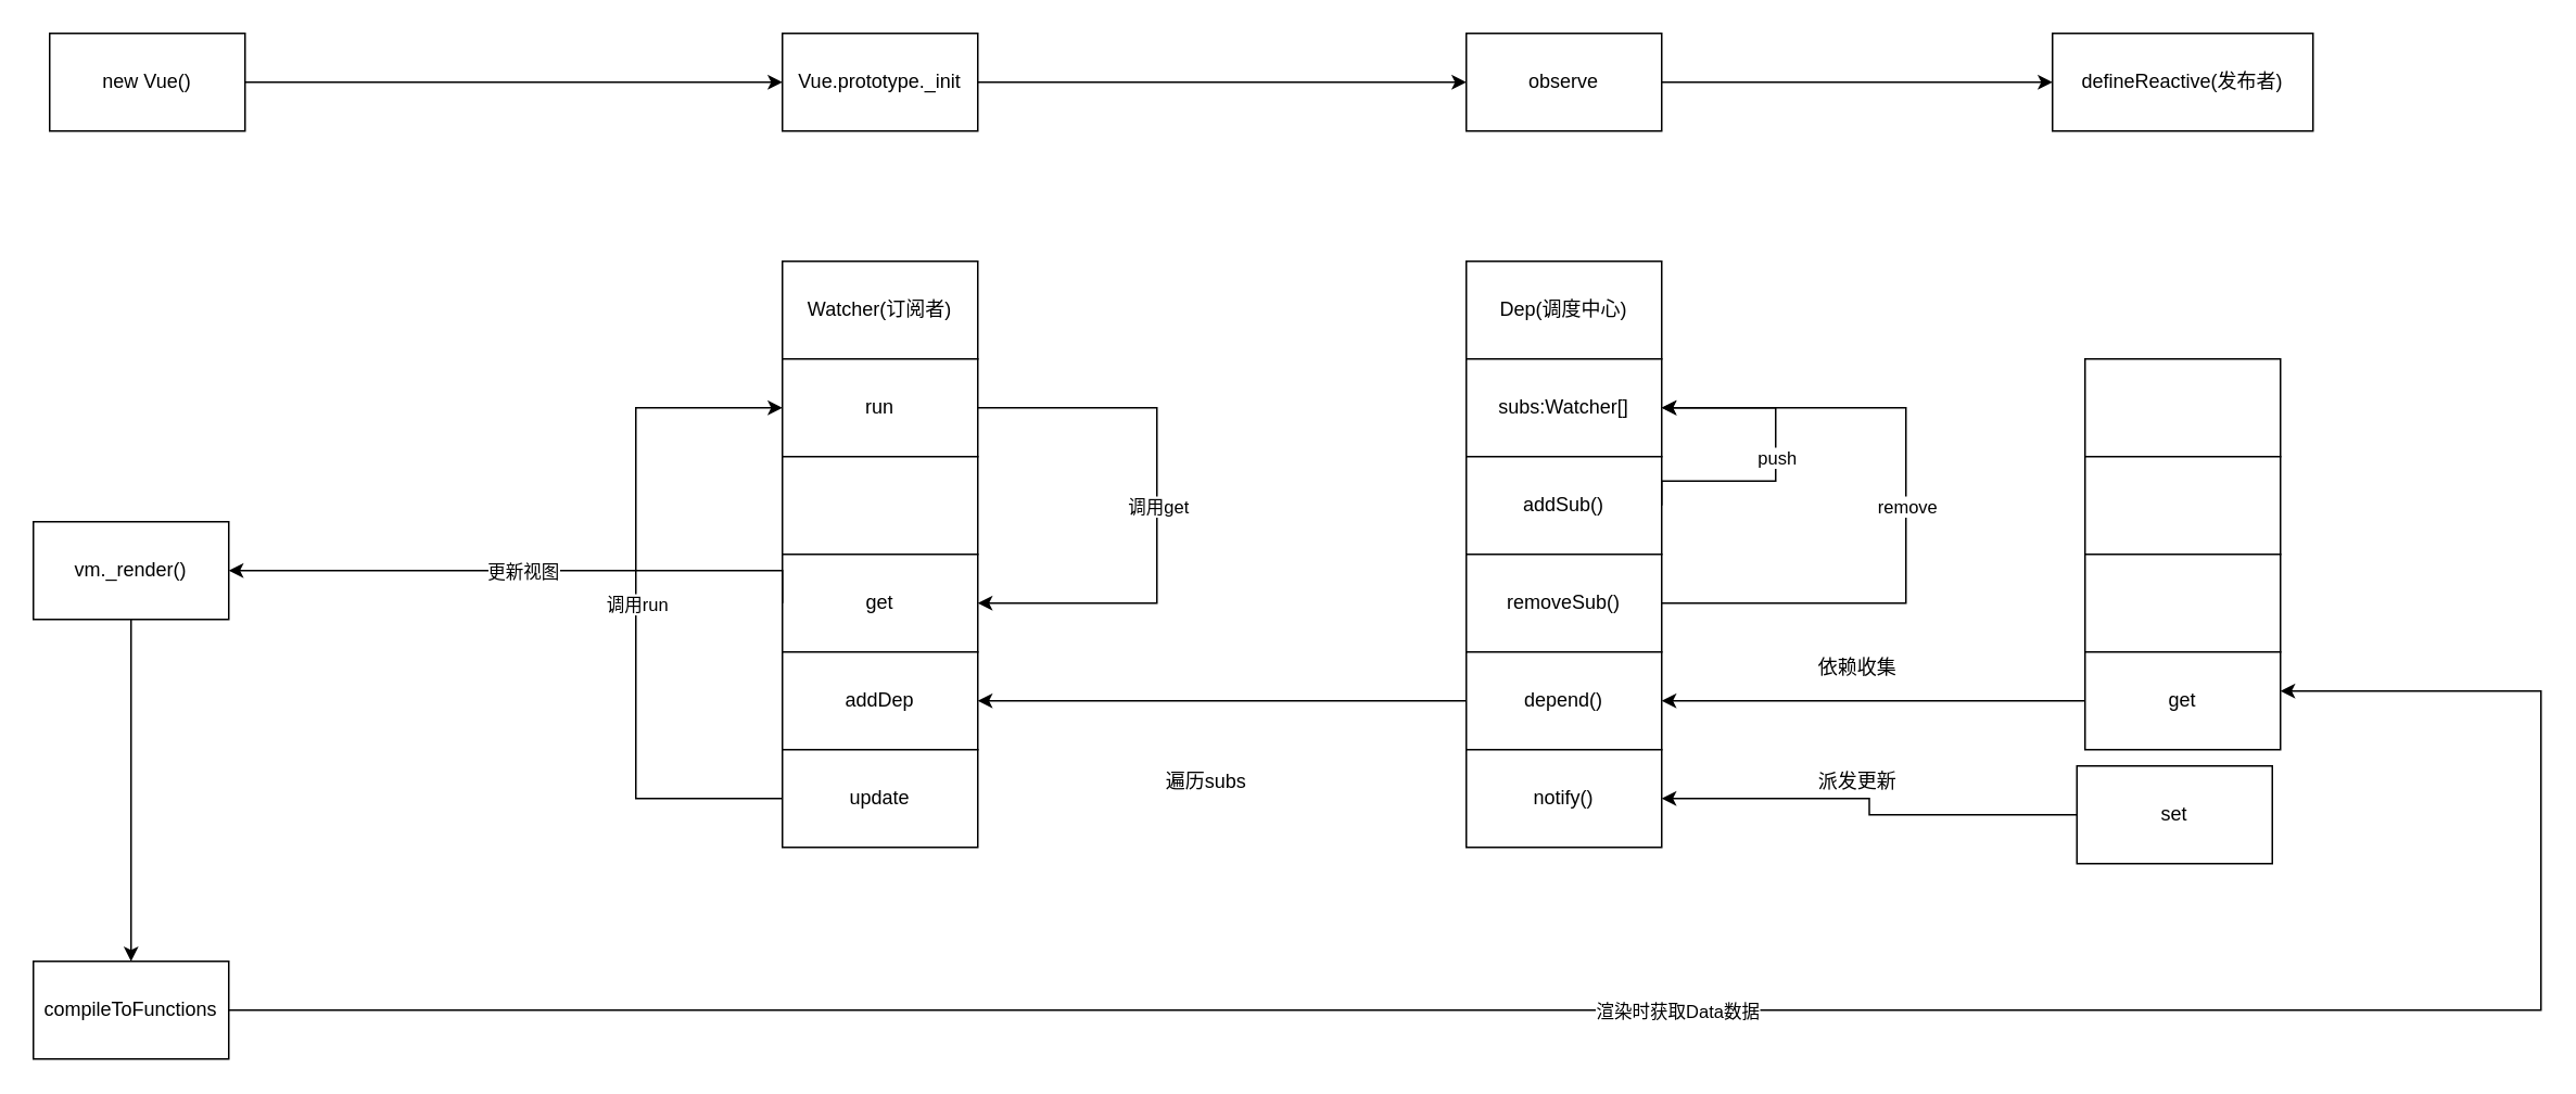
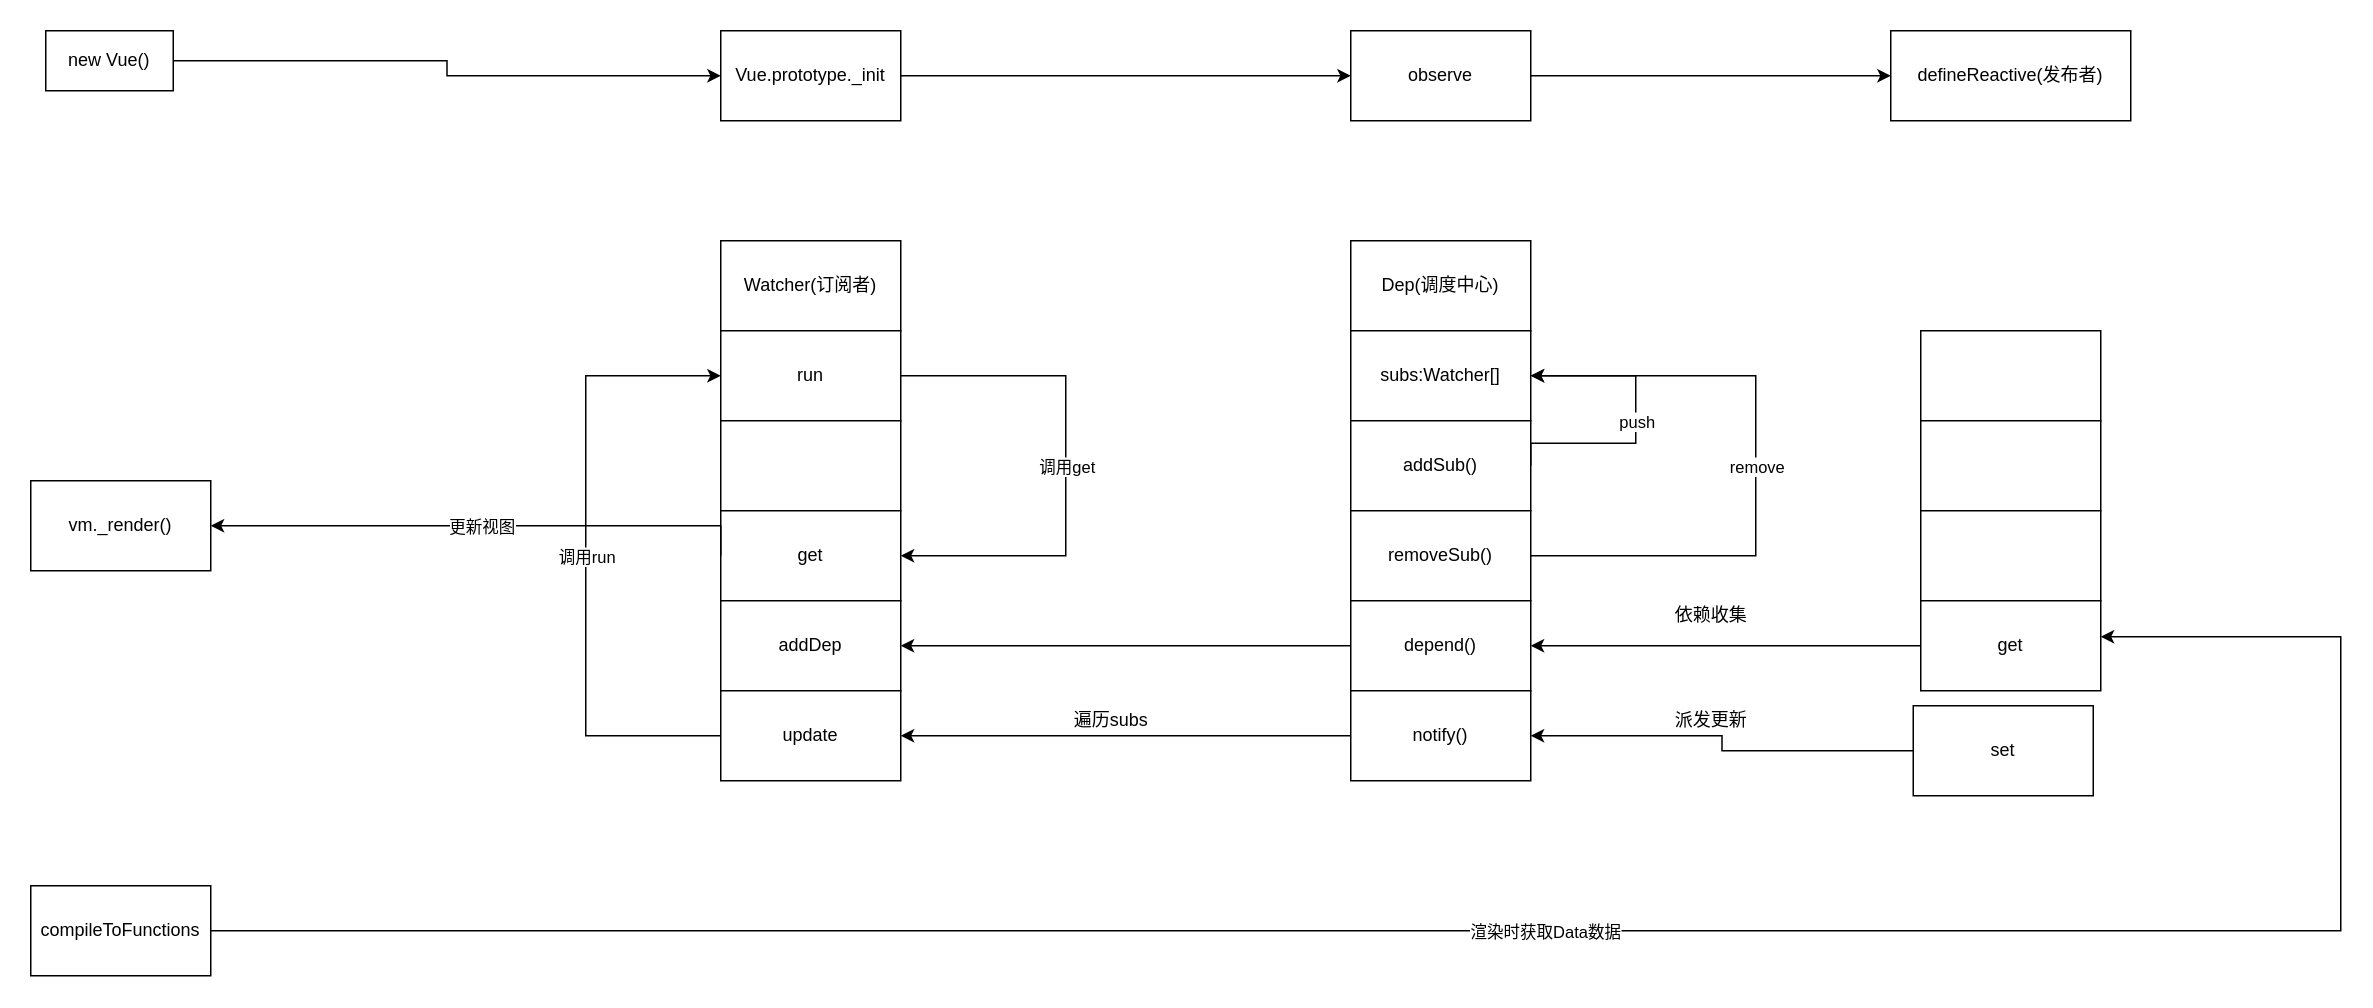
  <mxCell id="0" />
  <mxCell id="1" parent="0" />
  <mxCell id="2" value="" style="edgeStyle=orthogonalEdgeStyle;rounded=0;orthogonalLoop=1;jettySize=auto;html=1;" edge="1" parent="1" source="3" target="5"><mxGeometry relative="1" as="geometry" /></mxCell>
- <mxCell id="3" value="new Vue()" style="rounded=0;whiteSpace=wrap;html=1;" vertex="1" parent="1"><mxGeometry x="30" y="20" width="120" height="60" as="geometry" /></mxCell>
+ <mxCell id="3" value="new Vue()" style="rounded=0;whiteSpace=wrap;html=1;" vertex="1" parent="1"><mxGeometry x="30" y="20" width="85" height="40" as="geometry" /></mxCell>
  <mxCell id="4" value="" style="edgeStyle=orthogonalEdgeStyle;rounded=0;orthogonalLoop=1;jettySize=auto;html=1;" edge="1" parent="1" source="5"><mxGeometry relative="1" as="geometry"><mxPoint x="900" y="50" as="targetPoint" /></mxGeometry></mxCell>
  <mxCell id="5" value="Vue.prototype._init" style="rounded=0;whiteSpace=wrap;html=1;" vertex="1" parent="1"><mxGeometry x="480" y="20" width="120" height="60" as="geometry" /></mxCell>
  <mxCell id="6" value="" style="edgeStyle=orthogonalEdgeStyle;rounded=0;orthogonalLoop=1;jettySize=auto;html=1;entryX=0;entryY=0.5;entryDx=0;entryDy=0;" edge="1" parent="1" source="7" target="8"><mxGeometry relative="1" as="geometry"><mxPoint x="1100" y="50" as="targetPoint" /></mxGeometry></mxCell>
  <mxCell id="7" value="observe" style="rounded=0;whiteSpace=wrap;html=1;" vertex="1" parent="1"><mxGeometry x="900" y="20" width="120" height="60" as="geometry" /></mxCell>
  <mxCell id="8" value="defineReactive(发布者)" style="whiteSpace=wrap;html=1;rounded=0;" vertex="1" parent="1"><mxGeometry x="1260" y="20" width="160" height="60" as="geometry" /></mxCell>
  <mxCell id="9" value="" style="rounded=0;whiteSpace=wrap;html=1;" vertex="1" parent="1"><mxGeometry x="1280" y="220" width="120" height="60" as="geometry" /></mxCell>
  <mxCell id="10" value="" style="rounded=0;whiteSpace=wrap;html=1;" vertex="1" parent="1"><mxGeometry x="1280" y="280" width="120" height="60" as="geometry" /></mxCell>
  <mxCell id="11" value="&lt;div&gt;Dep(调度中心)&lt;/div&gt;" style="rounded=0;whiteSpace=wrap;html=1;" vertex="1" parent="1"><mxGeometry x="900" y="160" width="120" height="60" as="geometry" /></mxCell>
  <mxCell id="12" value="&lt;div&gt;subs:Watcher[]&lt;/div&gt;" style="rounded=0;whiteSpace=wrap;html=1;" vertex="1" parent="1"><mxGeometry x="900" y="220" width="120" height="60" as="geometry" /></mxCell>
  <mxCell id="13" value="addSub()" style="rounded=0;whiteSpace=wrap;html=1;" vertex="1" parent="1"><mxGeometry x="900" y="280" width="120" height="60" as="geometry" /></mxCell>
  <mxCell id="14" value="removeSub()" style="rounded=0;whiteSpace=wrap;html=1;" vertex="1" parent="1"><mxGeometry x="900" y="340" width="120" height="60" as="geometry" /></mxCell>
  <mxCell id="15" value="" style="edgeStyle=orthogonalEdgeStyle;rounded=0;orthogonalLoop=1;jettySize=auto;html=1;entryX=1;entryY=0.5;entryDx=0;entryDy=0;" edge="1" parent="1" source="16" target="34"><mxGeometry relative="1" as="geometry" /></mxCell>
  <mxCell id="16" value="depend()" style="rounded=0;whiteSpace=wrap;html=1;" vertex="1" parent="1"><mxGeometry x="900" y="400" width="120" height="60" as="geometry" /></mxCell>
+ <mxCell id="17" value="" style="edgeStyle=orthogonalEdgeStyle;rounded=0;orthogonalLoop=1;jettySize=auto;html=1;entryX=1;entryY=0.5;entryDx=0;entryDy=0;" edge="1" parent="1" source="18" target="35"><mxGeometry relative="1" as="geometry"><mxPoint x="820" y="490" as="targetPoint" /></mxGeometry></mxCell>
  <mxCell id="18" value="notify()" style="rounded=0;whiteSpace=wrap;html=1;" vertex="1" parent="1"><mxGeometry x="900" y="460" width="120" height="60" as="geometry" /></mxCell>
  <mxCell id="19" value="" style="rounded=0;whiteSpace=wrap;html=1;" vertex="1" parent="1"><mxGeometry x="1280" y="340" width="120" height="60" as="geometry" /></mxCell>
  <mxCell id="20" value="" style="edgeStyle=orthogonalEdgeStyle;rounded=0;orthogonalLoop=1;jettySize=auto;html=1;entryX=1;entryY=0.5;entryDx=0;entryDy=0;" edge="1" parent="1" source="21" target="16"><mxGeometry relative="1" as="geometry" /></mxCell>
  <mxCell id="21" value="get" style="rounded=0;whiteSpace=wrap;html=1;" vertex="1" parent="1"><mxGeometry x="1280" y="400" width="120" height="60" as="geometry" /></mxCell>
  <mxCell id="22" value="" style="edgeStyle=orthogonalEdgeStyle;rounded=0;orthogonalLoop=1;jettySize=auto;html=1;" edge="1" parent="1" source="23" target="18"><mxGeometry relative="1" as="geometry" /></mxCell>
  <mxCell id="23" value="set" style="rounded=0;whiteSpace=wrap;html=1;" vertex="1" parent="1"><mxGeometry x="1275" y="470" width="120" height="60" as="geometry" /></mxCell>
  <mxCell id="24" value="依赖收集" style="text;html=1;align=center;verticalAlign=middle;resizable=0;points=[];autosize=1;strokeColor=none;fillColor=none;" vertex="1" parent="1"><mxGeometry x="1110" y="400" width="60" height="20" as="geometry" /></mxCell>
  <mxCell id="25" value="派发更新" style="text;html=1;align=center;verticalAlign=middle;resizable=0;points=[];autosize=1;strokeColor=none;fillColor=none;" vertex="1" parent="1"><mxGeometry x="1110" y="470" width="60" height="20" as="geometry" /></mxCell>
  <mxCell id="26" value="" style="endArrow=classic;html=1;rounded=0;edgeStyle=orthogonalEdgeStyle;entryX=1;entryY=0.5;entryDx=0;entryDy=0;" edge="1" parent="1" target="12"><mxGeometry relative="1" as="geometry"><mxPoint x="1020" y="310" as="sourcePoint" /><mxPoint x="1120" y="310" as="targetPoint" /><Array as="points"><mxPoint x="1020" y="295" /><mxPoint x="1090" y="295" /><mxPoint x="1090" y="250" /></Array></mxGeometry></mxCell>
  <mxCell id="27" value="push" style="edgeLabel;resizable=0;html=1;align=center;verticalAlign=middle;" connectable="0" vertex="1" parent="26"><mxGeometry relative="1" as="geometry" /></mxCell>
  <mxCell id="28" value="" style="endArrow=classic;html=1;rounded=0;edgeStyle=orthogonalEdgeStyle;entryX=1;entryY=0.5;entryDx=0;entryDy=0;" edge="1" parent="1" target="12"><mxGeometry relative="1" as="geometry"><mxPoint x="1020" y="370" as="sourcePoint" /><mxPoint x="1120" y="370" as="targetPoint" /><Array as="points"><mxPoint x="1170" y="370" /><mxPoint x="1170" y="250" /></Array></mxGeometry></mxCell>
  <mxCell id="29" value="remove" style="edgeLabel;resizable=0;html=1;align=center;verticalAlign=middle;" connectable="0" vertex="1" parent="28"><mxGeometry relative="1" as="geometry" /></mxCell>
  <mxCell id="30" value="&lt;div&gt;Watcher(订阅者)&lt;/div&gt;" style="rounded=0;whiteSpace=wrap;html=1;" vertex="1" parent="1"><mxGeometry x="480" y="160" width="120" height="60" as="geometry" /></mxCell>
  <mxCell id="31" value="run" style="rounded=0;whiteSpace=wrap;html=1;" vertex="1" parent="1"><mxGeometry x="480" y="220" width="120" height="60" as="geometry" /></mxCell>
  <mxCell id="32" value="" style="rounded=0;whiteSpace=wrap;html=1;" vertex="1" parent="1"><mxGeometry x="480" y="280" width="120" height="60" as="geometry" /></mxCell>
  <mxCell id="33" value="get" style="rounded=0;whiteSpace=wrap;html=1;" vertex="1" parent="1"><mxGeometry x="480" y="340" width="120" height="60" as="geometry" /></mxCell>
  <mxCell id="34" value="addDep" style="rounded=0;whiteSpace=wrap;html=1;" vertex="1" parent="1"><mxGeometry x="480" y="400" width="120" height="60" as="geometry" /></mxCell>
  <mxCell id="35" value="update" style="rounded=0;whiteSpace=wrap;html=1;" vertex="1" parent="1"><mxGeometry x="480" y="460" width="120" height="60" as="geometry" /></mxCell>
  <mxCell id="36" value="遍历subs" style="text;html=1;align=center;verticalAlign=middle;resizable=0;points=[];autosize=1;strokeColor=none;fillColor=none;" vertex="1" parent="1"><mxGeometry x="705" y="470" width="70" height="20" as="geometry" /></mxCell>
  <mxCell id="37" value="" style="endArrow=classic;html=1;rounded=0;edgeStyle=orthogonalEdgeStyle;entryX=0;entryY=0.5;entryDx=0;entryDy=0;exitX=0;exitY=0.5;exitDx=0;exitDy=0;" edge="1" parent="1" source="35" target="31"><mxGeometry relative="1" as="geometry"><mxPoint x="470" y="490" as="sourcePoint" /><mxPoint x="350" y="260" as="targetPoint" /><Array as="points"><mxPoint x="390" y="490" /><mxPoint x="390" y="250" /></Array></mxGeometry></mxCell>
  <mxCell id="38" value="调用run" style="edgeLabel;resizable=0;html=1;align=center;verticalAlign=middle;" connectable="0" vertex="1" parent="37"><mxGeometry relative="1" as="geometry" /></mxCell>
  <mxCell id="39" value="" style="endArrow=classic;html=1;rounded=0;edgeStyle=orthogonalEdgeStyle;entryX=1;entryY=0.5;entryDx=0;entryDy=0;exitX=1;exitY=0.5;exitDx=0;exitDy=0;" edge="1" parent="1" source="31" target="33"><mxGeometry relative="1" as="geometry"><mxPoint x="680" y="249.5" as="sourcePoint" /><mxPoint x="780" y="249.5" as="targetPoint" /><Array as="points"><mxPoint x="710" y="250" /><mxPoint x="710" y="370" /></Array></mxGeometry></mxCell>
  <mxCell id="40" value="调用get" style="edgeLabel;resizable=0;html=1;align=center;verticalAlign=middle;" connectable="0" vertex="1" parent="39"><mxGeometry relative="1" as="geometry" /></mxCell>
- <mxCell id="41" value="" style="edgeStyle=orthogonalEdgeStyle;rounded=0;orthogonalLoop=1;jettySize=auto;html=1;" edge="1" parent="1" source="42" target="45"><mxGeometry relative="1" as="geometry" /></mxCell>
  <mxCell id="42" value="vm._render()" style="rounded=0;whiteSpace=wrap;html=1;" vertex="1" parent="1"><mxGeometry x="20" y="320" width="120" height="60" as="geometry" /></mxCell>
  <mxCell id="43" value="" style="endArrow=classic;html=1;rounded=0;edgeStyle=orthogonalEdgeStyle;exitX=0;exitY=0.5;exitDx=0;exitDy=0;entryX=1;entryY=0.5;entryDx=0;entryDy=0;" edge="1" parent="1" source="33" target="42"><mxGeometry relative="1" as="geometry"><mxPoint x="270" y="240" as="sourcePoint" /><mxPoint x="370" y="240" as="targetPoint" /><Array as="points"><mxPoint x="480" y="350" /><mxPoint x="150" y="350" /></Array></mxGeometry></mxCell>
  <mxCell id="44" value="更新视图" style="edgeLabel;resizable=0;html=1;align=center;verticalAlign=middle;" connectable="0" vertex="1" parent="43"><mxGeometry relative="1" as="geometry" /></mxCell>
  <mxCell id="45" value="compileToFunctions" style="rounded=0;whiteSpace=wrap;html=1;" vertex="1" parent="1"><mxGeometry x="20" y="590" width="120" height="60" as="geometry" /></mxCell>
  <mxCell id="46" value="" style="endArrow=classic;html=1;rounded=0;edgeStyle=orthogonalEdgeStyle;entryX=1;entryY=0.4;entryDx=0;entryDy=0;entryPerimeter=0;" edge="1" parent="1" target="21"><mxGeometry relative="1" as="geometry"><mxPoint x="140" y="620" as="sourcePoint" /><mxPoint x="1500" y="420" as="targetPoint" /><Array as="points"><mxPoint x="1560" y="620" /><mxPoint x="1560" y="424" /></Array></mxGeometry></mxCell>
  <mxCell id="47" value="渲染时获取Data数据" style="edgeLabel;html=1;align=center;verticalAlign=middle;resizable=0;points=[];" vertex="1" connectable="0" parent="46"><mxGeometry x="0.001" relative="1" as="geometry"><mxPoint as="offset" /></mxGeometry></mxCell>
